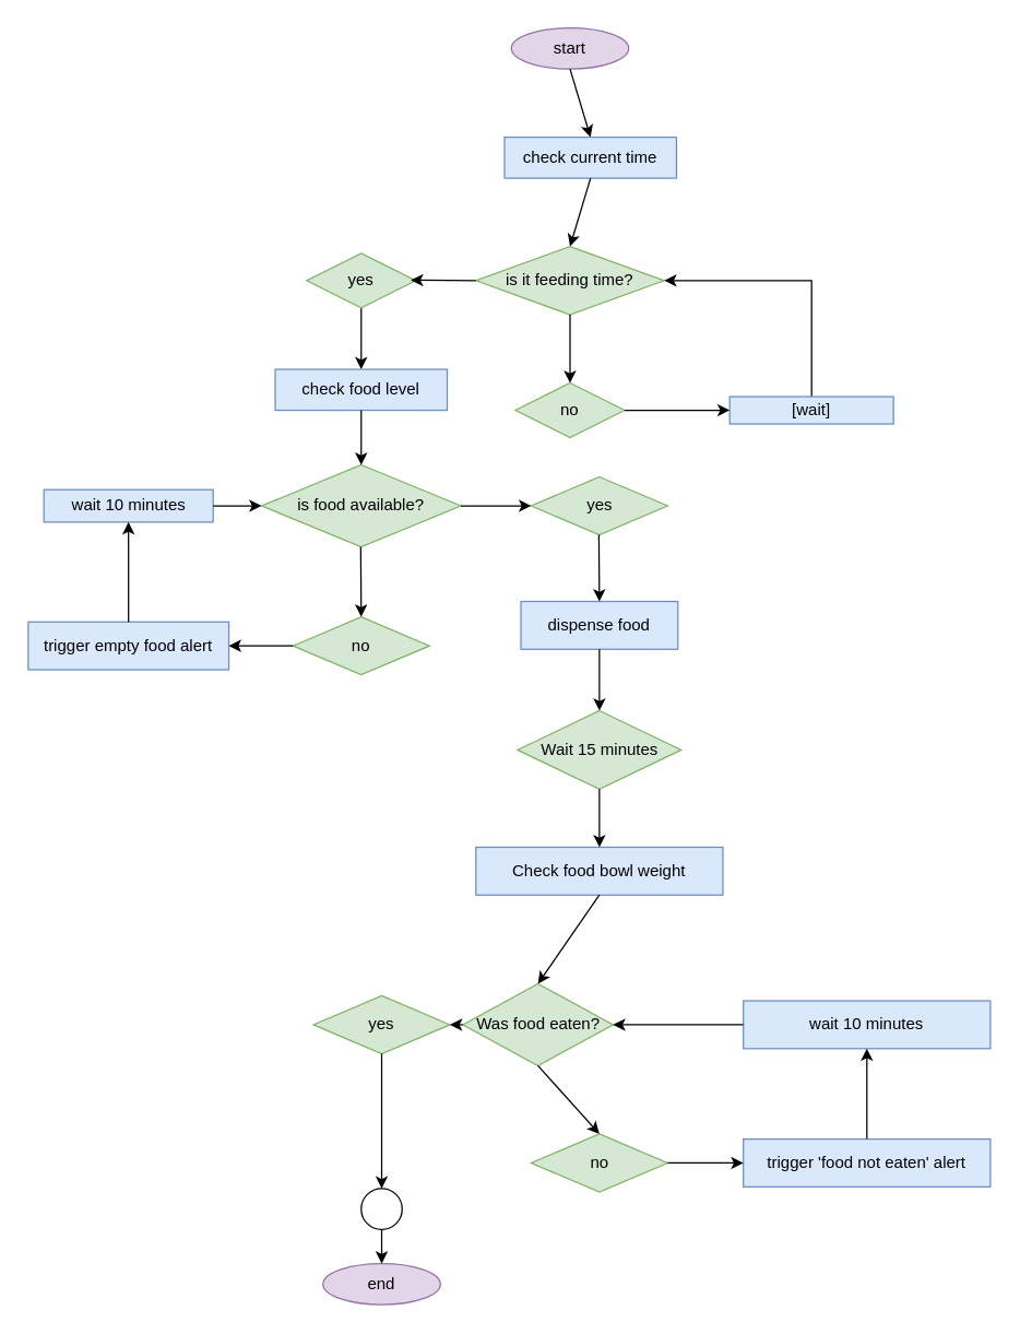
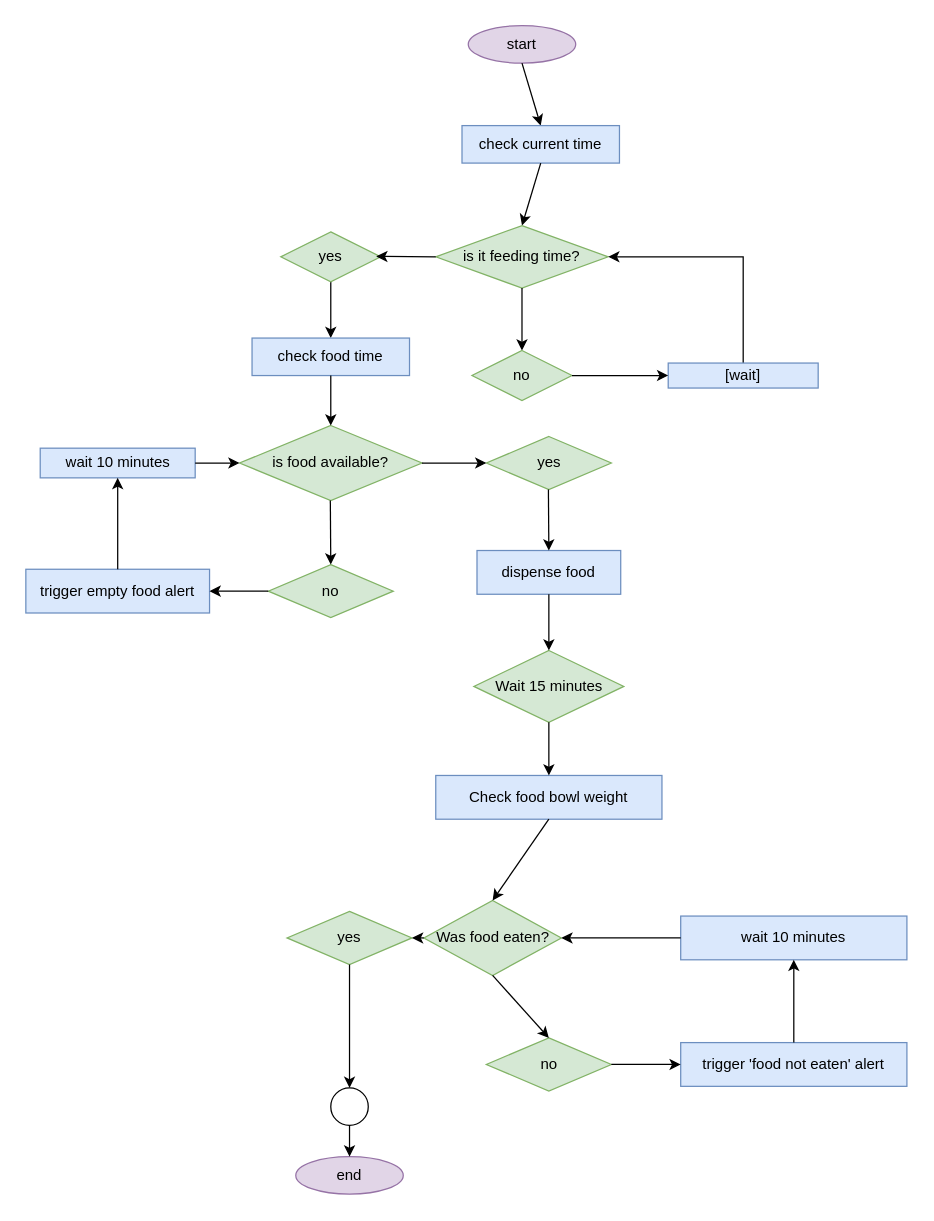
  <mxCell id="0" />
  <mxCell id="1" parent="0" />
  <mxCell id="2" value="start" style="ellipse;whiteSpace=wrap;html=1;fillColor=#e1d5e7;strokeColor=#9673a6;" vertex="1" parent="1"><mxGeometry x="374" y="20" width="86" height="30" as="geometry" /></mxCell>
  <mxCell id="3" value="" style="endArrow=classic;html=1;rounded=0;exitX=0.5;exitY=1;exitDx=0;exitDy=0;entryX=0.5;entryY=0;entryDx=0;entryDy=0;" edge="1" parent="1" source="2" target="4"><mxGeometry width="50" height="50" relative="1" as="geometry"><mxPoint x="400" y="200" as="sourcePoint" /><mxPoint x="417" y="90" as="targetPoint" /></mxGeometry></mxCell>
  <mxCell id="4" value="check current time" style="rounded=0;whiteSpace=wrap;html=1;fillColor=#dae8fc;strokeColor=#6c8ebf;" vertex="1" parent="1"><mxGeometry x="369" y="100" width="126" height="30" as="geometry" /></mxCell>
  <mxCell id="5" value="" style="endArrow=classic;html=1;rounded=0;entryX=0.5;entryY=0;entryDx=0;entryDy=0;exitX=0.5;exitY=1;exitDx=0;exitDy=0;" edge="1" parent="1" source="4" target="6"><mxGeometry width="50" height="50" relative="1" as="geometry"><mxPoint x="400" y="140" as="sourcePoint" /><mxPoint x="417" y="200" as="targetPoint" /></mxGeometry></mxCell>
  <mxCell id="6" value="is it feeding time?" style="rhombus;whiteSpace=wrap;html=1;fillColor=#d5e8d4;strokeColor=#82b366;" vertex="1" parent="1"><mxGeometry x="348" y="180" width="138" height="50" as="geometry" /></mxCell>
  <mxCell id="7" value="" style="endArrow=classic;html=1;rounded=0;entryX=0.5;entryY=0;entryDx=0;entryDy=0;exitX=0.5;exitY=1;exitDx=0;exitDy=0;" edge="1" parent="1" source="8" target="11"><mxGeometry width="50" height="50" relative="1" as="geometry"><mxPoint x="214" y="360" as="sourcePoint" /><mxPoint x="204" y="210" as="targetPoint" /></mxGeometry></mxCell>
  <mxCell id="8" value="yes" style="rhombus;whiteSpace=wrap;html=1;fillColor=#d5e8d4;strokeColor=#82b366;" vertex="1" parent="1"><mxGeometry x="224" y="185" width="80" height="40" as="geometry" /></mxCell>
  <mxCell id="9" value="" style="endArrow=classic;html=1;rounded=0;exitX=0.5;exitY=1;exitDx=0;exitDy=0;entryX=0.5;entryY=0;entryDx=0;entryDy=0;" edge="1" parent="1" source="6" target="26"><mxGeometry width="50" height="50" relative="1" as="geometry"><mxPoint x="424" y="370" as="sourcePoint" /><mxPoint x="417" y="280" as="targetPoint" /></mxGeometry></mxCell>
  <mxCell id="10" value="" style="endArrow=classic;html=1;rounded=0;exitX=0.5;exitY=0;exitDx=0;exitDy=0;entryX=1;entryY=0.5;entryDx=0;entryDy=0;" edge="1" parent="1" source="27" target="6"><mxGeometry width="50" height="50" relative="1" as="geometry"><mxPoint x="564" y="240" as="sourcePoint" /><mxPoint x="644" y="250" as="targetPoint" /><Array as="points"><mxPoint x="594" y="205" /></Array></mxGeometry></mxCell>
- <mxCell id="11" value="check food level" style="rounded=0;whiteSpace=wrap;html=1;fillColor=#dae8fc;strokeColor=#6c8ebf;" vertex="1" parent="1"><mxGeometry x="201" y="270" width="126" height="30" as="geometry" /></mxCell>
+ <mxCell id="11" value="check food time" style="rounded=0;whiteSpace=wrap;html=1;fillColor=#dae8fc;strokeColor=#6c8ebf;" vertex="1" parent="1"><mxGeometry x="201" y="270" width="126" height="30" as="geometry" /></mxCell>
  <mxCell id="12" value="is food available?" style="rhombus;whiteSpace=wrap;html=1;fillColor=#d5e8d4;strokeColor=#82b366;" vertex="1" parent="1"><mxGeometry x="191" y="340" width="146" height="60" as="geometry" /></mxCell>
  <mxCell id="13" value="yes" style="rhombus;whiteSpace=wrap;html=1;fillColor=#d5e8d4;strokeColor=#82b366;" vertex="1" parent="1"><mxGeometry x="388.5" y="348.75" width="100" height="42.5" as="geometry" /></mxCell>
  <mxCell id="14" value="no" style="rhombus;whiteSpace=wrap;html=1;fillColor=#d5e8d4;strokeColor=#82b366;" vertex="1" parent="1"><mxGeometry x="214" y="451.25" width="100" height="42.5" as="geometry" /></mxCell>
  <mxCell id="15" value="trigger empty food alert" style="rounded=0;whiteSpace=wrap;html=1;fillColor=#dae8fc;strokeColor=#6c8ebf;" vertex="1" parent="1"><mxGeometry x="20" y="455" width="147" height="35" as="geometry" /></mxCell>
  <mxCell id="16" value="dispense food" style="rounded=0;whiteSpace=wrap;html=1;fillColor=#dae8fc;strokeColor=#6c8ebf;" vertex="1" parent="1"><mxGeometry x="381" y="440" width="115" height="35" as="geometry" /></mxCell>
  <mxCell id="17" value="Wait 15 minutes" style="rhombus;whiteSpace=wrap;html=1;fillColor=#d5e8d4;strokeColor=#82b366;" vertex="1" parent="1"><mxGeometry x="378.5" y="520" width="120" height="57.5" as="geometry" /></mxCell>
  <mxCell id="18" value="Check food bowl weight" style="rounded=0;whiteSpace=wrap;html=1;fillColor=#dae8fc;strokeColor=#6c8ebf;" vertex="1" parent="1"><mxGeometry x="348" y="620" width="181" height="35" as="geometry" /></mxCell>
  <mxCell id="19" value="Was food eaten?" style="rhombus;whiteSpace=wrap;html=1;fillColor=#d5e8d4;strokeColor=#82b366;" vertex="1" parent="1"><mxGeometry x="338.5" y="720" width="110" height="60" as="geometry" /></mxCell>
  <mxCell id="20" value="yes" style="rhombus;whiteSpace=wrap;html=1;fillColor=#d5e8d4;strokeColor=#82b366;" vertex="1" parent="1"><mxGeometry x="229" y="728.75" width="100" height="42.5" as="geometry" /></mxCell>
  <mxCell id="21" value="no" style="rhombus;whiteSpace=wrap;html=1;fillColor=#d5e8d4;strokeColor=#82b366;" vertex="1" parent="1"><mxGeometry x="388.5" y="830" width="100" height="42.5" as="geometry" /></mxCell>
  <mxCell id="22" value="trigger 'food not eaten' alert" style="rounded=0;whiteSpace=wrap;html=1;fillColor=#dae8fc;strokeColor=#6c8ebf;" vertex="1" parent="1"><mxGeometry x="544" y="833.75" width="181" height="35" as="geometry" /></mxCell>
  <mxCell id="23" value="wait 10 minutes" style="rounded=0;whiteSpace=wrap;html=1;fillColor=#dae8fc;strokeColor=#6c8ebf;" vertex="1" parent="1"><mxGeometry x="544" y="732.5" width="181" height="35" as="geometry" /></mxCell>
  <mxCell id="24" value="" style="ellipse;whiteSpace=wrap;html=1;aspect=fixed;" vertex="1" parent="1"><mxGeometry x="264" y="870" width="30" height="30" as="geometry" /></mxCell>
  <mxCell id="25" value="end" style="ellipse;whiteSpace=wrap;html=1;fillColor=#e1d5e7;strokeColor=#9673a6;" vertex="1" parent="1"><mxGeometry x="236" y="925" width="86" height="30" as="geometry" /></mxCell>
  <mxCell id="26" value="no" style="rhombus;whiteSpace=wrap;html=1;fillColor=#d5e8d4;strokeColor=#82b366;" vertex="1" parent="1"><mxGeometry x="377" y="280" width="80" height="40" as="geometry" /></mxCell>
  <mxCell id="27" value="[wait]" style="rounded=0;whiteSpace=wrap;html=1;fillColor=#dae8fc;strokeColor=#6c8ebf;" vertex="1" parent="1"><mxGeometry x="534" y="290" width="120" height="20" as="geometry" /></mxCell>
  <mxCell id="28" value="" style="endArrow=classic;html=1;rounded=0;exitX=0;exitY=0.5;exitDx=0;exitDy=0;entryX=0.955;entryY=0.492;entryDx=0;entryDy=0;entryPerimeter=0;" edge="1" parent="1" source="6" target="8"><mxGeometry width="50" height="50" relative="1" as="geometry"><mxPoint x="294" y="240" as="sourcePoint" /><mxPoint x="344" y="190" as="targetPoint" /></mxGeometry></mxCell>
  <mxCell id="29" value="" style="endArrow=classic;html=1;rounded=0;exitX=0.5;exitY=1;exitDx=0;exitDy=0;entryX=0.5;entryY=0;entryDx=0;entryDy=0;" edge="1" parent="1" source="11" target="12"><mxGeometry width="50" height="50" relative="1" as="geometry"><mxPoint x="324" y="350" as="sourcePoint" /><mxPoint x="374" y="300" as="targetPoint" /></mxGeometry></mxCell>
  <mxCell id="30" value="" style="endArrow=classic;html=1;rounded=0;exitX=1;exitY=0.5;exitDx=0;exitDy=0;entryX=0;entryY=0.5;entryDx=0;entryDy=0;" edge="1" parent="1" source="26" target="27"><mxGeometry width="50" height="50" relative="1" as="geometry"><mxPoint x="480" y="290" as="sourcePoint" /><mxPoint x="480" y="330" as="targetPoint" /></mxGeometry></mxCell>
  <mxCell id="31" value="" style="endArrow=classic;html=1;rounded=0;exitX=0.5;exitY=1;exitDx=0;exitDy=0;entryX=0.5;entryY=0;entryDx=0;entryDy=0;" edge="1" parent="1" target="14"><mxGeometry width="50" height="50" relative="1" as="geometry"><mxPoint x="263.64" y="400" as="sourcePoint" /><mxPoint x="263.64" y="440" as="targetPoint" /></mxGeometry></mxCell>
  <mxCell id="32" value="" style="endArrow=classic;html=1;rounded=0;entryX=1;entryY=0.5;entryDx=0;entryDy=0;exitX=0;exitY=0.5;exitDx=0;exitDy=0;" edge="1" parent="1" source="14" target="15"><mxGeometry width="50" height="50" relative="1" as="geometry"><mxPoint x="204" y="470" as="sourcePoint" /><mxPoint x="167" y="470.89" as="targetPoint" /></mxGeometry></mxCell>
  <mxCell id="33" value="wait 10 minutes" style="rounded=0;whiteSpace=wrap;html=1;fillColor=#dae8fc;strokeColor=#6c8ebf;" vertex="1" parent="1"><mxGeometry x="31.5" y="358.12" width="124" height="23.75" as="geometry" /></mxCell>
  <mxCell id="34" value="" style="endArrow=classic;html=1;rounded=0;entryX=0;entryY=0.5;entryDx=0;entryDy=0;exitX=1;exitY=0.5;exitDx=0;exitDy=0;" edge="1" parent="1" source="33" target="12"><mxGeometry width="50" height="50" relative="1" as="geometry"><mxPoint x="201" y="400" as="sourcePoint" /><mxPoint x="154" y="400" as="targetPoint" /></mxGeometry></mxCell>
  <mxCell id="35" value="" style="endArrow=classic;html=1;rounded=0;exitX=0.5;exitY=0;exitDx=0;exitDy=0;entryX=0.5;entryY=1;entryDx=0;entryDy=0;" edge="1" parent="1" source="15" target="33"><mxGeometry width="50" height="50" relative="1" as="geometry"><mxPoint x="104" y="391.25" as="sourcePoint" /><mxPoint x="104.36" y="442.25" as="targetPoint" /></mxGeometry></mxCell>
  <mxCell id="36" value="" style="endArrow=classic;html=1;rounded=0;entryX=0;entryY=0.5;entryDx=0;entryDy=0;exitX=1;exitY=0.5;exitDx=0;exitDy=0;" edge="1" parent="1" source="12" target="13"><mxGeometry width="50" height="50" relative="1" as="geometry"><mxPoint x="335" y="369.64" as="sourcePoint" /><mxPoint x="371" y="369.64" as="targetPoint" /></mxGeometry></mxCell>
  <mxCell id="37" value="" style="endArrow=classic;html=1;rounded=0;exitX=0.5;exitY=1;exitDx=0;exitDy=0;entryX=0.5;entryY=0;entryDx=0;entryDy=0;" edge="1" parent="1" target="16"><mxGeometry width="50" height="50" relative="1" as="geometry"><mxPoint x="438.14" y="391.25" as="sourcePoint" /><mxPoint x="438.5" y="442.25" as="targetPoint" /></mxGeometry></mxCell>
  <mxCell id="38" value="" style="endArrow=classic;html=1;rounded=0;exitX=0.5;exitY=1;exitDx=0;exitDy=0;entryX=0.5;entryY=0;entryDx=0;entryDy=0;" edge="1" parent="1" source="16" target="17"><mxGeometry width="50" height="50" relative="1" as="geometry"><mxPoint x="294" y="610" as="sourcePoint" /><mxPoint x="344" y="560" as="targetPoint" /></mxGeometry></mxCell>
  <mxCell id="39" value="" style="endArrow=classic;html=1;rounded=0;exitX=0.5;exitY=1;exitDx=0;exitDy=0;entryX=0.5;entryY=0;entryDx=0;entryDy=0;" edge="1" parent="1" source="17" target="18"><mxGeometry width="50" height="50" relative="1" as="geometry"><mxPoint x="374" y="600" as="sourcePoint" /><mxPoint x="424" y="550" as="targetPoint" /></mxGeometry></mxCell>
  <mxCell id="40" value="" style="endArrow=classic;html=1;rounded=0;exitX=0.5;exitY=1;exitDx=0;exitDy=0;entryX=0.5;entryY=0;entryDx=0;entryDy=0;" edge="1" parent="1" source="18" target="19"><mxGeometry width="50" height="50" relative="1" as="geometry"><mxPoint x="374" y="800" as="sourcePoint" /><mxPoint x="424" y="750" as="targetPoint" /></mxGeometry></mxCell>
  <mxCell id="41" value="" style="endArrow=classic;html=1;rounded=0;entryX=0.5;entryY=0;entryDx=0;entryDy=0;exitX=0.5;exitY=1;exitDx=0;exitDy=0;" edge="1" parent="1" source="19" target="21"><mxGeometry width="50" height="50" relative="1" as="geometry"><mxPoint x="439" y="790" as="sourcePoint" /><mxPoint x="438" y="820" as="targetPoint" /></mxGeometry></mxCell>
  <mxCell id="42" value="" style="endArrow=classic;html=1;rounded=0;entryX=1;entryY=0.5;entryDx=0;entryDy=0;exitX=0;exitY=0.5;exitDx=0;exitDy=0;" edge="1" parent="1" source="19" target="20"><mxGeometry width="50" height="50" relative="1" as="geometry"><mxPoint x="337" y="710" as="sourcePoint" /><mxPoint x="337" y="760" as="targetPoint" /></mxGeometry></mxCell>
  <mxCell id="43" value="" style="endArrow=classic;html=1;rounded=0;entryX=0.5;entryY=0;entryDx=0;entryDy=0;exitX=0.5;exitY=1;exitDx=0;exitDy=0;" edge="1" parent="1" source="20" target="24"><mxGeometry width="50" height="50" relative="1" as="geometry"><mxPoint x="279" y="780" as="sourcePoint" /><mxPoint x="278.64" y="821.25" as="targetPoint" /></mxGeometry></mxCell>
  <mxCell id="44" value="" style="endArrow=classic;html=1;rounded=0;entryX=0.5;entryY=0;entryDx=0;entryDy=0;exitX=0.5;exitY=1;exitDx=0;exitDy=0;" edge="1" parent="1" source="24" target="25"><mxGeometry width="50" height="50" relative="1" as="geometry"><mxPoint x="279" y="910" as="sourcePoint" /><mxPoint x="279" y="920" as="targetPoint" /></mxGeometry></mxCell>
  <mxCell id="45" value="" style="endArrow=classic;html=1;rounded=0;exitX=1;exitY=0.5;exitDx=0;exitDy=0;entryX=0;entryY=0.5;entryDx=0;entryDy=0;" edge="1" parent="1" source="21" target="22"><mxGeometry width="50" height="50" relative="1" as="geometry"><mxPoint x="484" y="817.5" as="sourcePoint" /><mxPoint x="534" y="767.5" as="targetPoint" /></mxGeometry></mxCell>
  <mxCell id="46" value="" style="endArrow=classic;html=1;rounded=0;entryX=0.5;entryY=1;entryDx=0;entryDy=0;exitX=0.5;exitY=0;exitDx=0;exitDy=0;" edge="1" parent="1" source="22" target="23"><mxGeometry width="50" height="50" relative="1" as="geometry"><mxPoint x="584" y="790" as="sourcePoint" /><mxPoint x="584" y="840" as="targetPoint" /></mxGeometry></mxCell>
  <mxCell id="47" value="" style="endArrow=classic;html=1;rounded=0;exitX=0;exitY=0.5;exitDx=0;exitDy=0;entryX=1;entryY=0.5;entryDx=0;entryDy=0;" edge="1" parent="1" source="23" target="19"><mxGeometry width="50" height="50" relative="1" as="geometry"><mxPoint x="493.5" y="749.64" as="sourcePoint" /><mxPoint x="504" y="749" as="targetPoint" /></mxGeometry></mxCell>
